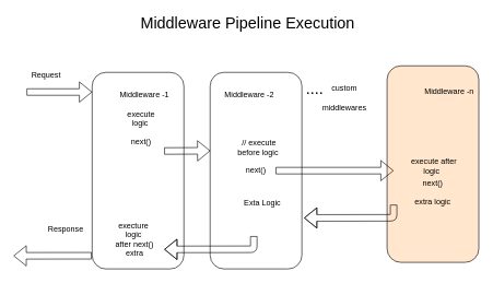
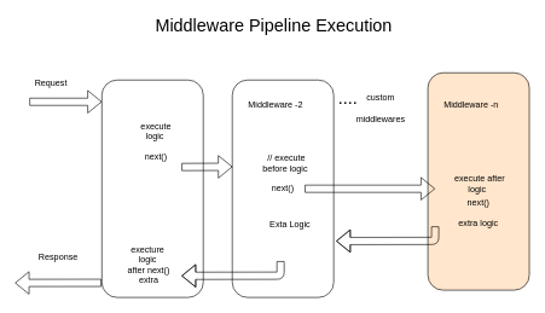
  <mxCell id="0" />
  <mxCell id="1" parent="0" />
  <mxCell id="2" value="" style="shape=flexArrow;endArrow=classic;html=1;fontSize=12;" parent="1" edge="1"><mxGeometry width="50" height="50" relative="1" as="geometry"><mxPoint x="40" y="140" as="sourcePoint" /><mxPoint x="140" y="140" as="targetPoint" /></mxGeometry></mxCell>
  <mxCell id="3" value="" style="rounded=1;whiteSpace=wrap;html=1;fontSize=12;" parent="1" vertex="1"><mxGeometry x="140" y="110" width="140" height="300" as="geometry" /></mxCell>
  <mxCell id="4" value="next()" style="rounded=1;whiteSpace=wrap;html=1;fontSize=12;" parent="1" vertex="1"><mxGeometry x="320" y="110" width="140" height="300" as="geometry" /></mxCell>
  <mxCell id="5" value="&lt;br&gt;&lt;br&gt;&lt;br&gt;&lt;br&gt;&lt;br&gt;&lt;br&gt;next()&lt;br&gt;&lt;br&gt;extra logic" style="rounded=1;whiteSpace=wrap;html=1;fontSize=12;fillColor=#ffe6cc;" parent="1" vertex="1"><mxGeometry x="590" y="100" width="140" height="300" as="geometry" /></mxCell>
- <mxCell id="6" value="Middleware -1" style="text;html=1;strokeColor=none;fillColor=none;align=center;verticalAlign=middle;whiteSpace=wrap;rounded=0;fontSize=12;" parent="1" vertex="1"><mxGeometry x="170" y="130" width="100" height="30" as="geometry" /></mxCell>
- <mxCell id="7" value="Middleware -n" style="text;html=1;strokeColor=none;fillColor=none;align=center;verticalAlign=middle;whiteSpace=wrap;rounded=0;fontSize=12;" parent="1" vertex="1"><mxGeometry x="645" y="125" width="80" height="30" as="geometry" /></mxCell>
+ <mxCell id="7" value="Middleware -n" style="text;html=1;strokeColor=none;fillColor=none;align=center;verticalAlign=middle;whiteSpace=wrap;rounded=0;fontSize=12;" parent="1" vertex="1"><mxGeometry x="610" y="130" width="80" height="30" as="geometry" /></mxCell>
  <mxCell id="8" value="Middleware -2" style="text;html=1;strokeColor=none;fillColor=none;align=center;verticalAlign=middle;whiteSpace=wrap;rounded=0;fontSize=12;" parent="1" vertex="1"><mxGeometry x="340" y="130" width="80" height="30" as="geometry" /></mxCell>
  <mxCell id="9" value="execute&lt;br&gt;logic&amp;nbsp;&lt;br&gt;&lt;br&gt;next()" style="text;html=1;strokeColor=none;fillColor=none;align=center;verticalAlign=middle;whiteSpace=wrap;rounded=0;fontSize=12;" parent="1" vertex="1"><mxGeometry x="160" y="180" width="110" height="30" as="geometry" /></mxCell>
  <mxCell id="10" value="execture&amp;nbsp;&lt;br&gt;logic&amp;nbsp;&lt;br&gt;after next()&lt;br&gt;extra" style="text;html=1;strokeColor=none;fillColor=none;align=center;verticalAlign=middle;whiteSpace=wrap;rounded=0;fontSize=12;" parent="1" vertex="1"><mxGeometry x="150" y="350" width="110" height="30" as="geometry" /></mxCell>
  <mxCell id="11" value="" style="shape=flexArrow;endArrow=classic;html=1;fontSize=12;entryX=0.002;entryY=0.399;entryDx=0;entryDy=0;entryPerimeter=0;" parent="1" target="4" edge="1"><mxGeometry width="50" height="50" relative="1" as="geometry"><mxPoint x="250" y="230" as="sourcePoint" /><mxPoint x="330" y="188" as="targetPoint" /><Array as="points"><mxPoint x="250" y="230" /></Array></mxGeometry></mxCell>
  <mxCell id="12" value="" style="shape=flexArrow;endArrow=classic;html=1;fontSize=12;exitX=0.714;exitY=0.5;exitDx=0;exitDy=0;exitPerimeter=0;" parent="1" source="4" edge="1"><mxGeometry width="50" height="50" relative="1" as="geometry"><mxPoint x="420" y="298" as="sourcePoint" /><mxPoint x="600" y="260" as="targetPoint" /><Array as="points" /></mxGeometry></mxCell>
  <mxCell id="13" value="" style="shape=flexArrow;endArrow=classic;html=1;fontSize=12;entryX=1.024;entryY=0.834;entryDx=0;entryDy=0;entryPerimeter=0;exitX=0.5;exitY=0.8;exitDx=0;exitDy=0;exitPerimeter=0;" parent="1" edge="1"><mxGeometry width="50" height="50" relative="1" as="geometry"><mxPoint x="600" y="312" as="sourcePoint" /><mxPoint x="463.36" y="332.2" as="targetPoint" /><Array as="points"><mxPoint x="600" y="332" /></Array></mxGeometry></mxCell>
  <mxCell id="14" value="&lt;span&gt;// execute before logic&amp;nbsp;&lt;/span&gt;" style="text;html=1;strokeColor=none;fillColor=none;align=center;verticalAlign=middle;whiteSpace=wrap;rounded=0;fontSize=12;" parent="1" vertex="1"><mxGeometry x="350" y="210" width="90" height="30" as="geometry" /></mxCell>
  <mxCell id="15" value="Exta Logic" style="text;html=1;strokeColor=none;fillColor=none;align=center;verticalAlign=middle;whiteSpace=wrap;rounded=0;fontSize=12;" parent="1" vertex="1"><mxGeometry x="370" y="295" width="60" height="30" as="geometry" /></mxCell>
  <mxCell id="16" value="" style="shape=flexArrow;endArrow=classic;html=1;fontSize=12;entryX=1.024;entryY=0.834;entryDx=0;entryDy=0;entryPerimeter=0;exitX=0.5;exitY=0.8;exitDx=0;exitDy=0;exitPerimeter=0;" parent="1" edge="1"><mxGeometry width="50" height="50" relative="1" as="geometry"><mxPoint x="386.64" y="360" as="sourcePoint" /><mxPoint x="250" y="380.2" as="targetPoint" /><Array as="points"><mxPoint x="386.64" y="380" /></Array></mxGeometry></mxCell>
  <mxCell id="17" value="" style="shape=flexArrow;endArrow=classic;html=1;fontSize=12;exitX=-0.005;exitY=0.933;exitDx=0;exitDy=0;exitPerimeter=0;" parent="1" source="3" edge="1"><mxGeometry width="50" height="50" relative="1" as="geometry"><mxPoint x="30" y="430" as="sourcePoint" /><mxPoint x="20" y="390" as="targetPoint" /></mxGeometry></mxCell>
  <mxCell id="18" value="&lt;font style=&quot;font-size: 24px&quot;&gt;Middleware Pipeline Execution&lt;/font&gt;" style="text;html=1;strokeColor=none;fillColor=none;align=center;verticalAlign=middle;whiteSpace=wrap;rounded=0;fontSize=12;" parent="1" vertex="1"><mxGeometry x="185" y="20" width="385" height="30" as="geometry" /></mxCell>
  <mxCell id="19" value="...." style="text;html=1;strokeColor=none;fillColor=none;align=center;verticalAlign=middle;whiteSpace=wrap;rounded=0;fontSize=24;" parent="1" vertex="1"><mxGeometry x="450" y="120" width="60" height="30" as="geometry" /></mxCell>
  <mxCell id="20" value="&lt;font style=&quot;font-size: 12px&quot;&gt;custom&lt;br&gt;middlewares&lt;/font&gt;" style="text;html=1;strokeColor=none;fillColor=none;align=center;verticalAlign=middle;whiteSpace=wrap;rounded=0;fontSize=24;" parent="1" vertex="1"><mxGeometry x="480" y="130" width="90" height="30" as="geometry" /></mxCell>
  <mxCell id="21" value="Request" style="text;html=1;strokeColor=none;fillColor=none;align=center;verticalAlign=middle;whiteSpace=wrap;rounded=0;fontSize=12;" parent="1" vertex="1"><mxGeometry x="40" y="100" width="60" height="30" as="geometry" /></mxCell>
- <mxCell id="22" value="Response" style="text;html=1;strokeColor=none;fillColor=none;align=center;verticalAlign=middle;whiteSpace=wrap;rounded=0;fontSize=12;" parent="1" vertex="1"><mxGeometry x="70" y="335" width="60" height="30" as="geometry" /></mxCell>
+ <mxCell id="22" value="Response" style="text;html=1;strokeColor=none;fillColor=none;align=center;verticalAlign=middle;whiteSpace=wrap;rounded=0;fontSize=12;" parent="1" vertex="1"><mxGeometry x="50" y="340" width="60" height="30" as="geometry" /></mxCell>
  <mxCell id="23" value="&lt;span&gt;&amp;nbsp;execute after logic&amp;nbsp;&lt;/span&gt;" style="text;html=1;strokeColor=none;fillColor=none;align=center;verticalAlign=middle;whiteSpace=wrap;rounded=0;fontSize=12;" parent="1" vertex="1"><mxGeometry x="615" y="240" width="90" height="25" as="geometry" /></mxCell>
